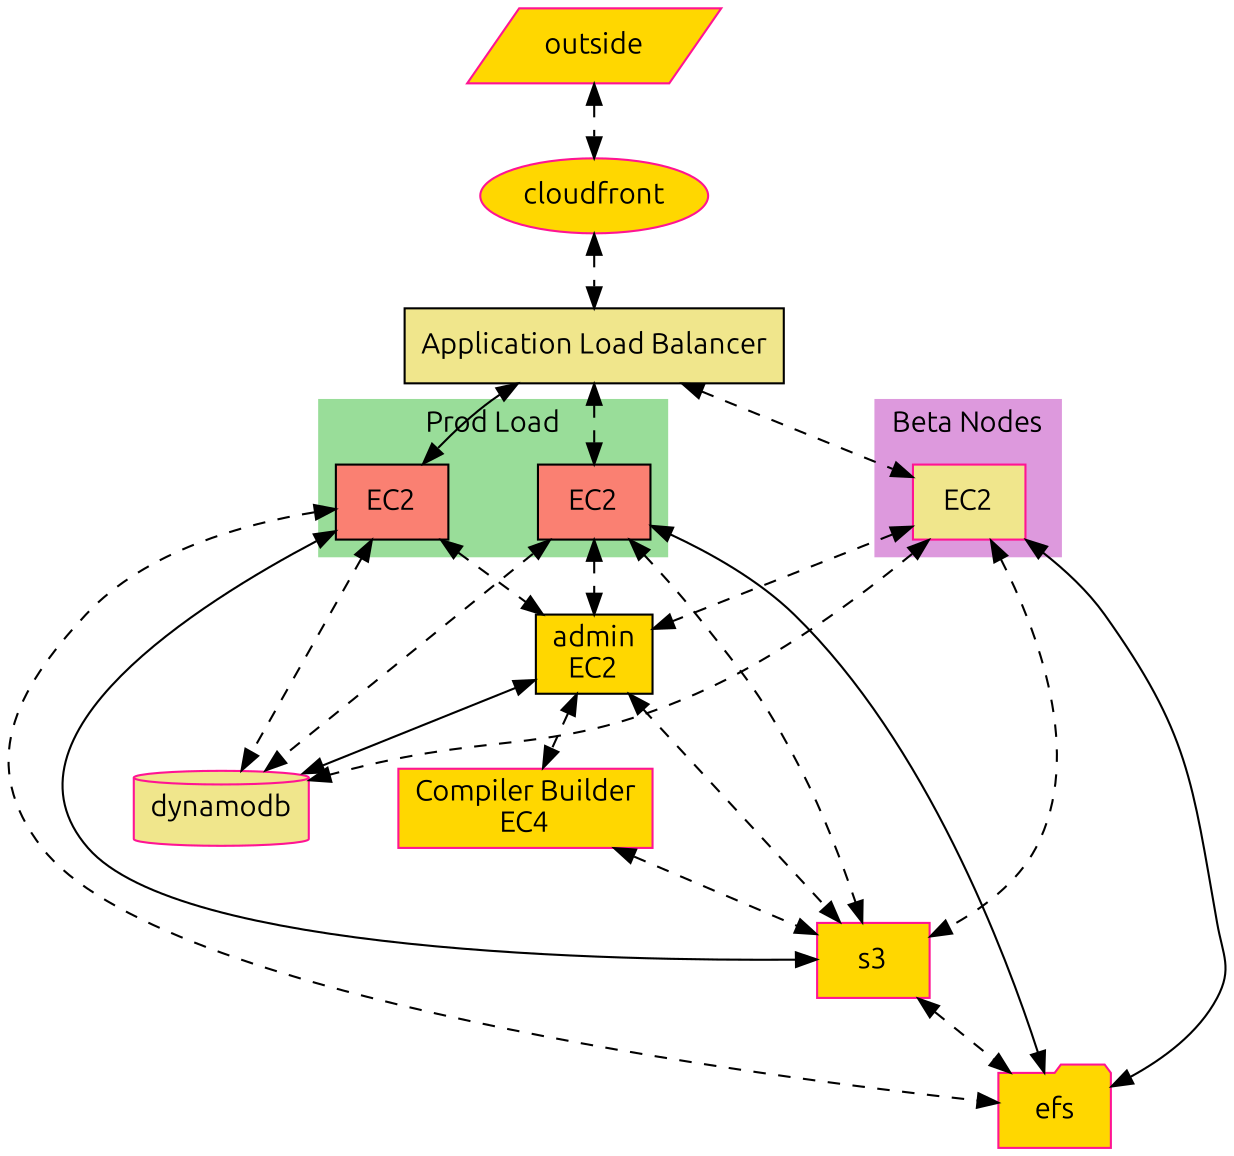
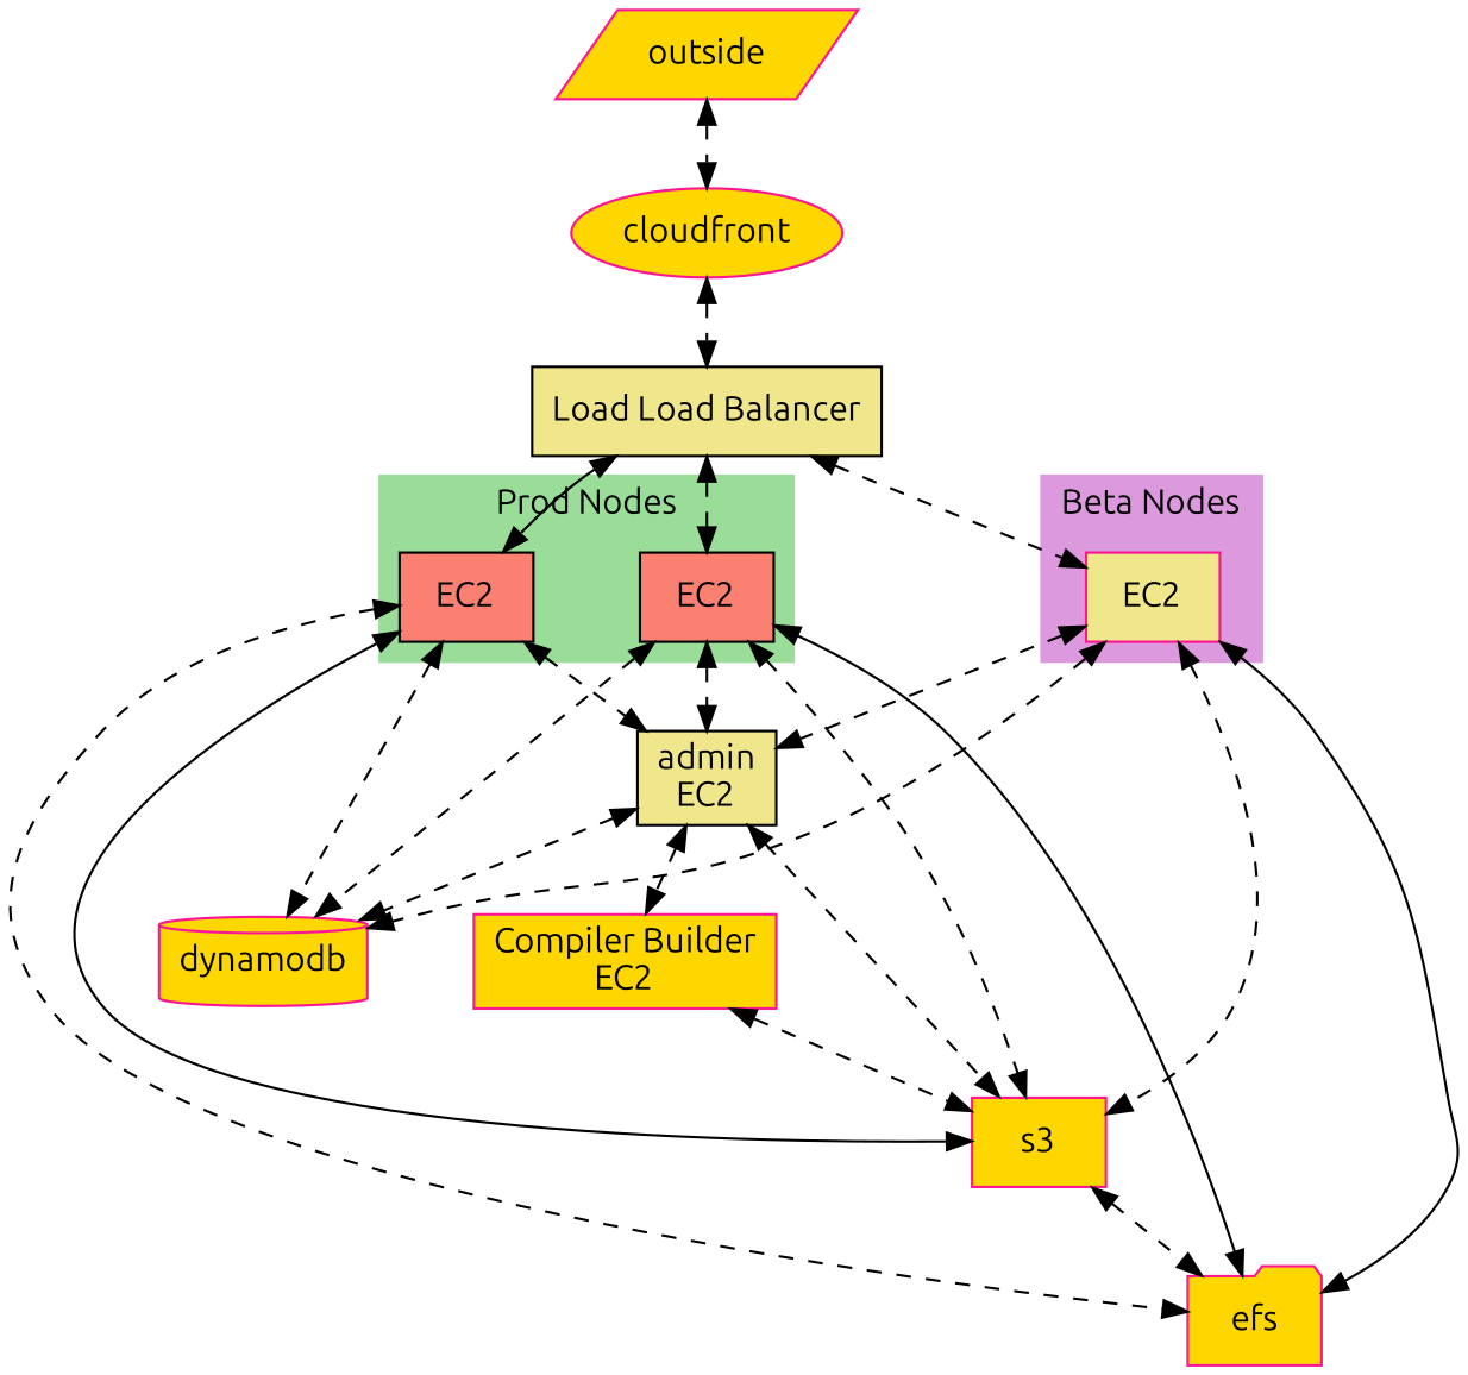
  digraph {
    compound=true
    fontname=Ubuntu
    nodesep=0.6
    node [color=deeppink fillcolor=gold fontname=Ubuntu shape=box style=filled]
    edge [dir=both fontname=Ubuntu style=dashed]
    n1 [color=black fillcolor=salmon label=EC2]
    n2 [color=black fillcolor=salmon label=EC2]
    n3 [fillcolor=khaki label=EC2]
-   n4 [color=black label="admin\nEC2" rank=sink]
+   n4 [color=black fillcolor=khaki label="admin\nEC2" rank=sink]
    efs [shape=folder]
    s3
-   dynamodb [fillcolor=khaki shape=cylinder]
+   dynamodb [shape=cylinder]
    outside [rank=source shape=parallelogram]
    cloudfront [shape=oval]
-   n10 [color=black fillcolor=khaki label="Application Load Balancer"]
-   n11 [label="Compiler Builder\nEC4"]
+   n10 [color=black fillcolor=khaki label="Load Load Balancer"]
+   n11 [label="Compiler Builder\nEC2"]
    subgraph cluster_1 {
      color="#99dd99"
-     label="Prod Load"
+     label="Prod Nodes"
      style=filled
      n1
      n2
    }
    subgraph cluster_2 {
      color="#dd99dd"
      label="Beta Nodes"
      style=filled
      n3
    }
    n1 -> n4
    n1 -> efs [style=solid]
    n1 -> s3
    n1 -> dynamodb
    n2 -> n4
    n2 -> efs
    n2 -> s3 [style=solid]
    n2 -> dynamodb
    n3 -> n4
    n3 -> efs [style=solid]
    n3 -> s3
    n3 -> dynamodb
    n4 -> s3
-   n4 -> dynamodb [style=solid]
+   n4 -> dynamodb
    n4 -> n11
    s3 -> efs
    outside -> cloudfront
    cloudfront -> n10
    n10 -> n1
    n10 -> n2 [style=solid]
    n10 -> n3
    n11 -> s3
  }
